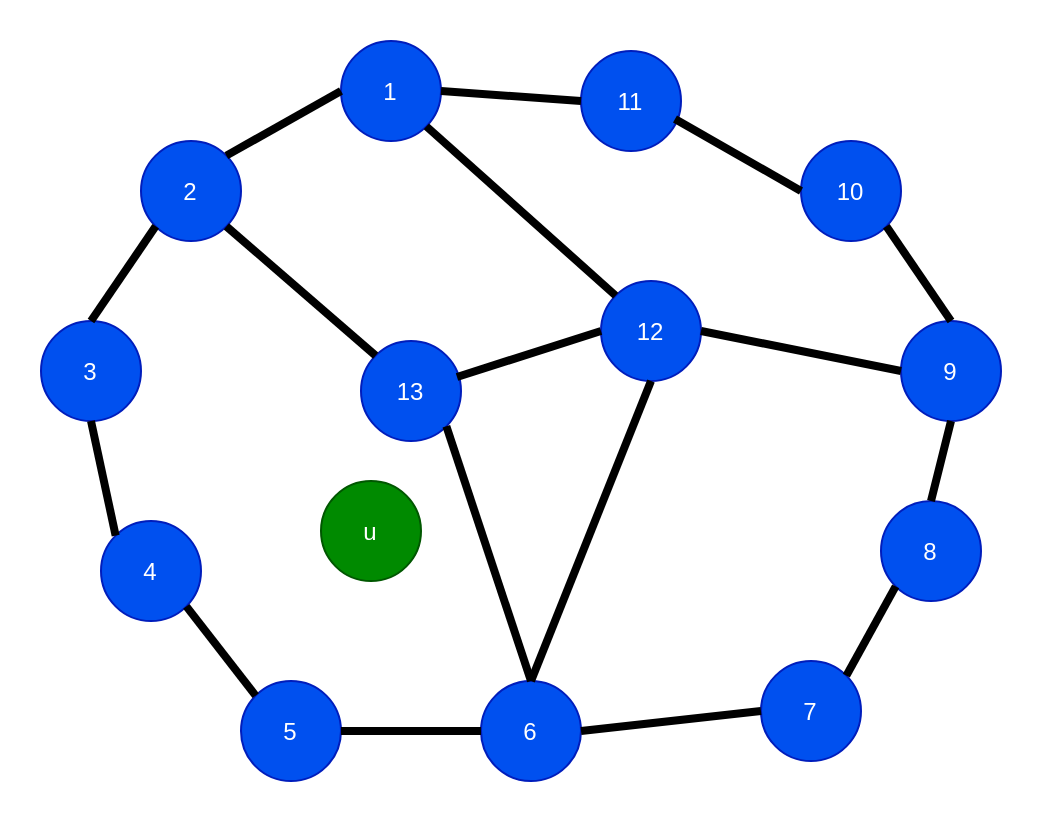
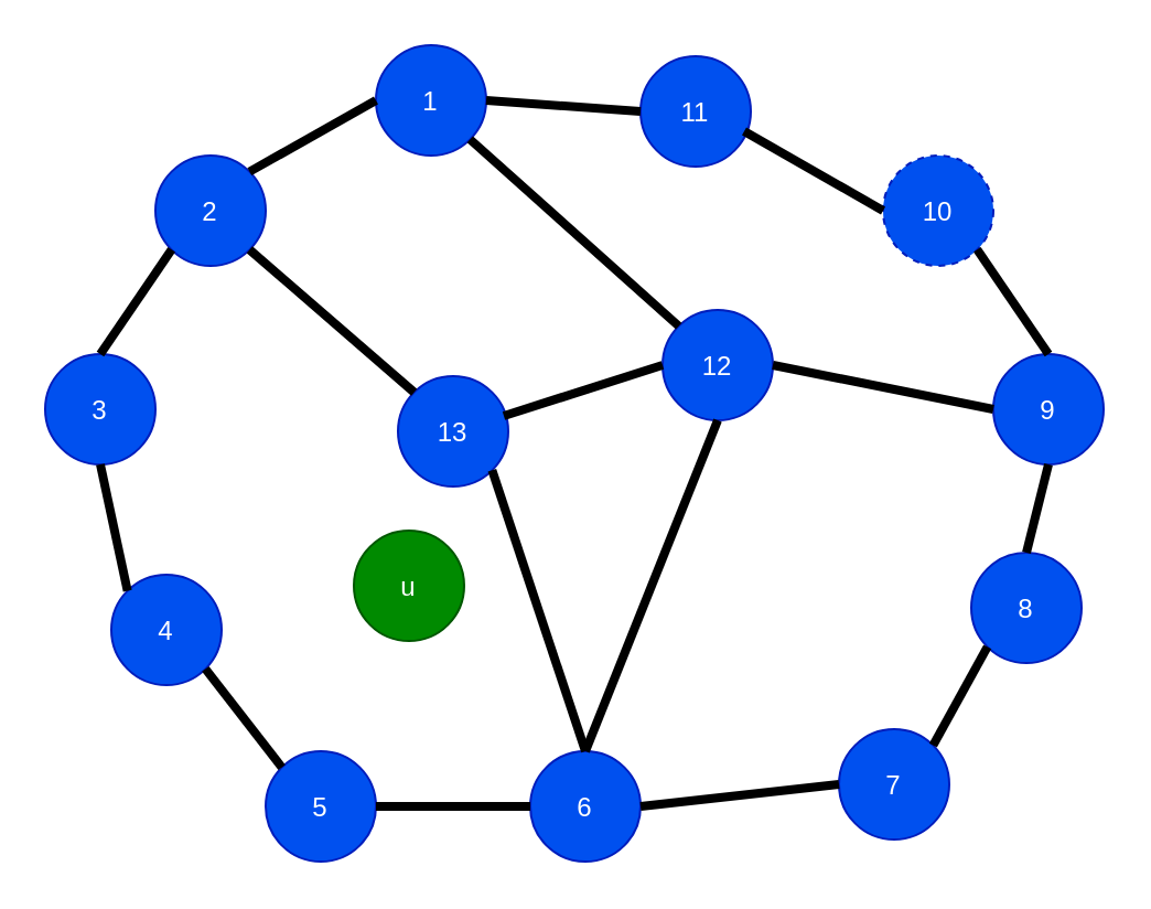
  <mxCell id="0" />
  <mxCell id="1" parent="0" />
  <mxCell id="2" value="4" style="ellipse;aspect=fixed;fillColor=#0050ef;fontColor=#ffffff;strokeColor=#001DBC;" parent="1" vertex="1"><mxGeometry x="50" y="260" width="50" height="50" as="geometry" /></mxCell>
  <mxCell id="3" value="5" style="ellipse;aspect=fixed;fillColor=#0050ef;fontColor=#ffffff;strokeColor=#001DBC;" parent="1" vertex="1"><mxGeometry x="120" y="340" width="50" height="50" as="geometry" /></mxCell>
  <mxCell id="4" value="8" style="ellipse;aspect=fixed;fillColor=#0050ef;fontColor=#ffffff;strokeColor=#001DBC;" parent="1" vertex="1"><mxGeometry x="440" y="250" width="50" height="50" as="geometry" /></mxCell>
  <mxCell id="5" value="6" style="ellipse;aspect=fixed;fillColor=#0050ef;fontColor=#ffffff;strokeColor=#001DBC;" parent="1" vertex="1"><mxGeometry x="240" y="340" width="50" height="50" as="geometry" /></mxCell>
  <mxCell id="6" value="7" style="ellipse;aspect=fixed;fillColor=#0050ef;fontColor=#ffffff;strokeColor=#001DBC;" parent="1" vertex="1"><mxGeometry x="380" y="330" width="50" height="50" as="geometry" /></mxCell>
  <mxCell id="7" value="1" style="ellipse;aspect=fixed;fillColor=#0050ef;fontColor=#ffffff;strokeColor=#001DBC;" parent="1" vertex="1"><mxGeometry x="170" y="20" width="50" height="50" as="geometry" /></mxCell>
  <mxCell id="8" value="2" style="ellipse;aspect=fixed;fillColor=#0050ef;fontColor=#ffffff;strokeColor=#001DBC;" parent="1" vertex="1"><mxGeometry x="70" y="70" width="50" height="50" as="geometry" /></mxCell>
  <mxCell id="9" value="11" style="ellipse;aspect=fixed;fillColor=#0050ef;fontColor=#ffffff;strokeColor=#001DBC;" parent="1" vertex="1"><mxGeometry x="290" y="25" width="50" height="50" as="geometry" /></mxCell>
- <mxCell id="10" value="10" style="ellipse;aspect=fixed;fillColor=#0050ef;fontColor=#ffffff;strokeColor=#001DBC;" parent="1" vertex="1"><mxGeometry x="400" y="70" width="50" height="50" as="geometry" /></mxCell>
+ <mxCell id="10" value="10" style="ellipse;aspect=fixed;fillColor=#0050ef;fontColor=#ffffff;strokeColor=#001DBC;dashed=1;" parent="1" vertex="1"><mxGeometry x="400" y="70" width="50" height="50" as="geometry" /></mxCell>
  <mxCell id="11" value="9" style="ellipse;aspect=fixed;fillColor=#0050ef;fontColor=#ffffff;strokeColor=#001DBC;" parent="1" vertex="1"><mxGeometry x="450" y="160" width="50" height="50" as="geometry" /></mxCell>
  <mxCell id="12" value="3" style="ellipse;aspect=fixed;fillColor=#0050ef;fontColor=#ffffff;strokeColor=#001DBC;" parent="1" vertex="1"><mxGeometry x="20" y="160" width="50" height="50" as="geometry" /></mxCell>
  <mxCell id="13" value="" style="endArrow=none;rounded=0;strokeWidth=4;entryX=0.94;entryY=0.68;entryDx=0;entryDy=0;entryPerimeter=0;exitX=0;exitY=0.5;exitDx=0;exitDy=0;" parent="1" source="10" target="9" edge="1"><mxGeometry width="50" height="50" relative="1" as="geometry"><mxPoint x="530" y="40" as="sourcePoint" /><mxPoint x="460" y="40" as="targetPoint" /></mxGeometry></mxCell>
  <mxCell id="14" value="" style="endArrow=none;rounded=0;strokeWidth=4;entryX=1;entryY=0.5;entryDx=0;entryDy=0;exitX=0;exitY=0.5;exitDx=0;exitDy=0;" parent="1" source="9" target="7" edge="1"><mxGeometry width="50" height="50" relative="1" as="geometry"><mxPoint x="310" y="30" as="sourcePoint" /><mxPoint x="240" y="30" as="targetPoint" /></mxGeometry></mxCell>
  <mxCell id="15" value="" style="endArrow=none;rounded=0;strokeWidth=4;exitX=0.5;exitY=0;exitDx=0;exitDy=0;entryX=1;entryY=1;entryDx=0;entryDy=0;" parent="1" source="11" target="10" edge="1"><mxGeometry width="50" height="50" relative="1" as="geometry"><mxPoint x="320" y="40" as="sourcePoint" /><mxPoint x="250" y="40" as="targetPoint" /></mxGeometry></mxCell>
  <mxCell id="16" value="" style="endArrow=none;rounded=0;strokeWidth=4;exitX=0.5;exitY=0;exitDx=0;exitDy=0;entryX=0.5;entryY=1;entryDx=0;entryDy=0;" parent="1" source="4" target="11" edge="1"><mxGeometry width="50" height="50" relative="1" as="geometry"><mxPoint x="485" y="170" as="sourcePoint" /><mxPoint x="453" y="123" as="targetPoint" /></mxGeometry></mxCell>
  <mxCell id="17" value="" style="endArrow=none;rounded=0;strokeWidth=4;exitX=1;exitY=0;exitDx=0;exitDy=0;entryX=0;entryY=1;entryDx=0;entryDy=0;" parent="1" source="6" target="4" edge="1"><mxGeometry width="50" height="50" relative="1" as="geometry"><mxPoint x="495" y="180" as="sourcePoint" /><mxPoint x="463" y="133" as="targetPoint" /></mxGeometry></mxCell>
  <mxCell id="18" value="" style="endArrow=none;rounded=0;strokeWidth=4;exitX=0;exitY=0.5;exitDx=0;exitDy=0;entryX=1;entryY=0.5;entryDx=0;entryDy=0;" parent="1" source="6" target="5" edge="1"><mxGeometry width="50" height="50" relative="1" as="geometry"><mxPoint x="505" y="190" as="sourcePoint" /><mxPoint x="473" y="143" as="targetPoint" /></mxGeometry></mxCell>
  <mxCell id="19" value="" style="endArrow=none;rounded=0;strokeWidth=4;exitX=0;exitY=0.5;exitDx=0;exitDy=0;entryX=1;entryY=0.5;entryDx=0;entryDy=0;" parent="1" source="5" target="3" edge="1"><mxGeometry width="50" height="50" relative="1" as="geometry"><mxPoint x="515" y="200" as="sourcePoint" /><mxPoint x="483" y="153" as="targetPoint" /></mxGeometry></mxCell>
  <mxCell id="20" value="" style="endArrow=none;rounded=0;strokeWidth=4;exitX=0;exitY=0;exitDx=0;exitDy=0;entryX=1;entryY=1;entryDx=0;entryDy=0;" parent="1" source="3" target="2" edge="1"><mxGeometry width="50" height="50" relative="1" as="geometry"><mxPoint x="525" y="210" as="sourcePoint" /><mxPoint x="493" y="163" as="targetPoint" /></mxGeometry></mxCell>
  <mxCell id="21" value="" style="endArrow=none;rounded=0;strokeWidth=4;exitX=0;exitY=0;exitDx=0;exitDy=0;entryX=0.5;entryY=1;entryDx=0;entryDy=0;" parent="1" source="2" target="12" edge="1"><mxGeometry width="50" height="50" relative="1" as="geometry"><mxPoint x="535" y="220" as="sourcePoint" /><mxPoint x="503" y="173" as="targetPoint" /></mxGeometry></mxCell>
  <mxCell id="22" value="" style="endArrow=none;rounded=0;strokeWidth=4;exitX=0;exitY=1;exitDx=0;exitDy=0;entryX=0.5;entryY=0;entryDx=0;entryDy=0;" parent="1" source="8" target="12" edge="1"><mxGeometry width="50" height="50" relative="1" as="geometry"><mxPoint x="545" y="230" as="sourcePoint" /><mxPoint x="513" y="183" as="targetPoint" /></mxGeometry></mxCell>
  <mxCell id="23" value="" style="endArrow=none;rounded=0;strokeWidth=4;exitX=0;exitY=0.5;exitDx=0;exitDy=0;entryX=1;entryY=0;entryDx=0;entryDy=0;" parent="1" source="7" target="8" edge="1"><mxGeometry width="50" height="50" relative="1" as="geometry"><mxPoint x="555" y="240" as="sourcePoint" /><mxPoint x="523" y="193" as="targetPoint" /></mxGeometry></mxCell>
  <mxCell id="24" value="12" style="ellipse;aspect=fixed;fillColor=#0050ef;fontColor=#ffffff;strokeColor=#001DBC;" parent="1" vertex="1"><mxGeometry x="300" y="140" width="50" height="50" as="geometry" /></mxCell>
  <mxCell id="25" value="" style="endArrow=none;rounded=0;strokeWidth=4;exitX=0;exitY=0;exitDx=0;exitDy=0;entryX=1;entryY=1;entryDx=0;entryDy=0;" parent="1" source="24" target="7" edge="1"><mxGeometry width="50" height="50" relative="1" as="geometry"><mxPoint x="259" y="114" as="sourcePoint" /><mxPoint x="225" y="70" as="targetPoint" /></mxGeometry></mxCell>
  <mxCell id="26" value="" style="endArrow=none;rounded=0;strokeWidth=4;exitX=0.5;exitY=0;exitDx=0;exitDy=0;entryX=0.5;entryY=1;entryDx=0;entryDy=0;" parent="1" source="5" target="24" edge="1"><mxGeometry width="50" height="50" relative="1" as="geometry"><mxPoint x="440" y="187" as="sourcePoint" /><mxPoint x="406" y="143" as="targetPoint" /></mxGeometry></mxCell>
  <mxCell id="27" value="" style="endArrow=none;rounded=0;strokeWidth=4;exitX=0;exitY=0.5;exitDx=0;exitDy=0;entryX=1;entryY=0.5;entryDx=0;entryDy=0;" parent="1" source="11" target="24" edge="1"><mxGeometry width="50" height="50" relative="1" as="geometry"><mxPoint x="414" y="250" as="sourcePoint" /><mxPoint x="380" y="206" as="targetPoint" /></mxGeometry></mxCell>
  <mxCell id="28" value="13" style="ellipse;aspect=fixed;fillColor=#0050ef;fontColor=#ffffff;strokeColor=#001DBC;" parent="1" vertex="1"><mxGeometry x="180" y="170" width="50" height="50" as="geometry" /></mxCell>
  <mxCell id="29" value="" style="endArrow=none;rounded=0;strokeWidth=4;exitX=0;exitY=0.5;exitDx=0;exitDy=0;entryX=0.96;entryY=0.36;entryDx=0;entryDy=0;entryPerimeter=0;" parent="1" source="24" target="28" edge="1"><mxGeometry width="50" height="50" relative="1" as="geometry"><mxPoint x="275" y="350" as="sourcePoint" /><mxPoint x="335" y="200" as="targetPoint" /></mxGeometry></mxCell>
  <mxCell id="30" value="" style="endArrow=none;rounded=0;strokeWidth=4;exitX=0;exitY=0;exitDx=0;exitDy=0;entryX=1;entryY=1;entryDx=0;entryDy=0;" parent="1" source="28" target="8" edge="1"><mxGeometry width="50" height="50" relative="1" as="geometry"><mxPoint x="250" y="375" as="sourcePoint" /><mxPoint x="180" y="375" as="targetPoint" /></mxGeometry></mxCell>
  <mxCell id="31" value="" style="endArrow=none;rounded=0;strokeWidth=4;exitX=1;exitY=1;exitDx=0;exitDy=0;entryX=0.5;entryY=0;entryDx=0;entryDy=0;" parent="1" source="28" target="5" edge="1"><mxGeometry width="50" height="50" relative="1" as="geometry"><mxPoint x="275" y="350" as="sourcePoint" /><mxPoint x="335" y="200" as="targetPoint" /></mxGeometry></mxCell>
  <mxCell id="32" value="u" style="ellipse;aspect=fixed;fillColor=#008a00;fontColor=#ffffff;strokeColor=#005700;" parent="1" vertex="1"><mxGeometry x="160" y="240" width="50" height="50" as="geometry" /></mxCell>
